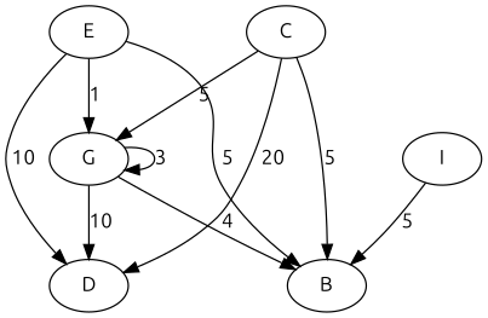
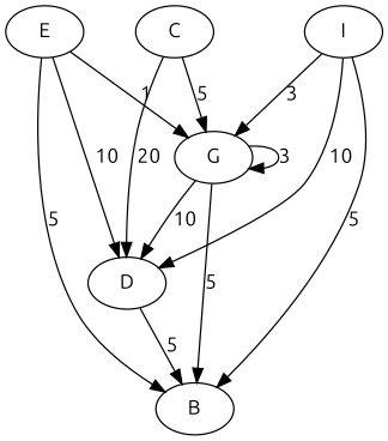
  digraph {
    fontname=Ubuntu
    node [fontname=Ubuntu]
    edge [fontname=Ubuntu]
    G
    B
    D
    C
    E
    I
    G -> G [label=3]
-   G -> B [label=4]
+   G -> B [label=5]
    G -> D [label=10]
    C -> G [label=5]
-   C -> B [label=5]
+   D -> B [label=5]
    C -> D [label=20]
    E -> G [label=1]
    E -> B [label=5]
    E -> D [label=10]
+   I -> G [label=3]
    I -> B [label=5]
+   I -> D [label=10]
  }
